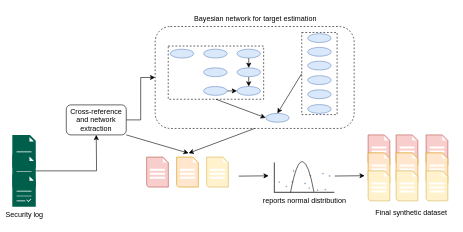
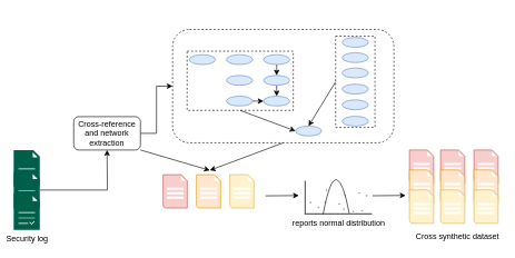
  <mxCell id="0" />
  <mxCell id="1" parent="0" />
  <mxCell id="2" value="" style="group" parent="1" vertex="1" connectable="0"><mxGeometry x="20" y="224" width="39.16" height="120" as="geometry" /></mxCell>
  <mxCell id="3" value="" style="pointerEvents=1;shadow=0;dashed=0;html=1;strokeColor=none;fillColor=#005F4B;labelPosition=center;verticalLabelPosition=bottom;verticalAlign=top;align=center;outlineConnect=0;shape=mxgraph.veeam2.report;" parent="2" vertex="1"><mxGeometry width="39.16" height="54.545" as="geometry" /></mxCell>
  <mxCell id="4" value="" style="pointerEvents=1;shadow=0;dashed=0;html=1;strokeColor=none;fillColor=#005F4B;labelPosition=center;verticalLabelPosition=bottom;verticalAlign=top;align=center;outlineConnect=0;shape=mxgraph.veeam2.report;" parent="2" vertex="1"><mxGeometry y="32.727" width="39.16" height="54.545" as="geometry" /></mxCell>
  <mxCell id="5" value="Security log" style="pointerEvents=1;shadow=0;dashed=0;html=1;strokeColor=none;fillColor=#005F4B;labelPosition=center;verticalLabelPosition=bottom;verticalAlign=top;align=center;outlineConnect=0;shape=mxgraph.veeam2.report;" parent="2" vertex="1"><mxGeometry y="65.455" width="39.16" height="54.545" as="geometry" /></mxCell>
  <mxCell id="6" style="edgeStyle=orthogonalEdgeStyle;rounded=0;orthogonalLoop=1;jettySize=auto;html=1;" parent="1" source="4" edge="1"><mxGeometry relative="1" as="geometry"><mxPoint x="160" y="224" as="targetPoint" /></mxGeometry></mxCell>
  <mxCell id="7" style="edgeStyle=orthogonalEdgeStyle;rounded=0;jumpSize=6;orthogonalLoop=1;jettySize=auto;html=1;entryX=0;entryY=0.5;entryDx=0;entryDy=0;startSize=6;endSize=6;fontSize=10;" edge="1" parent="1" source="9" target="18"><mxGeometry relative="1" as="geometry" /></mxCell>
  <mxCell id="8" style="rounded=0;jumpSize=6;orthogonalLoop=1;jettySize=auto;html=1;exitX=1;exitY=1;exitDx=0;exitDy=0;startSize=6;endSize=6;fontSize=10;entryX=0.5;entryY=0;entryDx=0;entryDy=0;" edge="1" parent="1" source="9"><mxGeometry relative="1" as="geometry"><mxPoint x="314" y="254.5" as="targetPoint" /></mxGeometry></mxCell>
  <mxCell id="9" value="Cross-reference and network extraction" style="rounded=1;whiteSpace=wrap;html=1;" parent="1" vertex="1"><mxGeometry x="110" y="174" width="100" height="50" as="geometry" /></mxCell>
  <mxCell id="10" style="edgeStyle=none;rounded=0;jumpSize=6;orthogonalLoop=1;jettySize=auto;html=1;exitX=0.5;exitY=1;exitDx=0;exitDy=0;startSize=6;endSize=6;fontSize=10;entryX=0.5;entryY=0;entryDx=0;entryDy=0;" edge="1" parent="1" source="18"><mxGeometry relative="1" as="geometry"><mxPoint x="314" y="254.5" as="targetPoint" /></mxGeometry></mxCell>
  <mxCell id="11" style="edgeStyle=none;rounded=0;jumpSize=6;orthogonalLoop=1;jettySize=auto;html=1;startSize=6;endArrow=classic;endFill=1;endSize=6;fontSize=10;" edge="1" parent="1"><mxGeometry relative="1" as="geometry"><mxPoint x="447.53" y="292.25" as="targetPoint" /><mxPoint x="397.53" y="292.75" as="sourcePoint" /></mxGeometry></mxCell>
  <mxCell id="12" style="edgeStyle=none;rounded=0;jumpSize=6;orthogonalLoop=1;jettySize=auto;html=1;startSize=6;endArrow=classic;endFill=1;endSize=6;fontSize=10;" edge="1" parent="1"><mxGeometry relative="1" as="geometry"><mxPoint x="607.58" y="292.08" as="targetPoint" /><mxPoint x="557.58" y="292.58" as="sourcePoint" /></mxGeometry></mxCell>
- <mxCell id="13" value="Final synthetic dataset" style="text;html=1;align=center;verticalAlign=middle;resizable=0;points=[];autosize=1;fontSize=12;" vertex="1" parent="1"><mxGeometry x="620" y="344" width="130" height="20" as="geometry" /></mxCell>
+ <mxCell id="13" value="Cross synthetic dataset" style="text;html=1;align=center;verticalAlign=middle;resizable=0;points=[];autosize=1;fontSize=12;" vertex="1" parent="1"><mxGeometry x="620" y="344" width="130" height="20" as="geometry" /></mxCell>
  <mxCell id="14" value="" style="shadow=0;dashed=0;html=1;strokeColor=#b85450;fillColor=#f8cecc;labelPosition=center;verticalLabelPosition=bottom;verticalAlign=top;align=center;outlineConnect=0;shape=mxgraph.veeam.2d.report;" vertex="1" parent="1"><mxGeometry x="613.31" y="224" width="36.22" height="50" as="geometry" /></mxCell>
  <mxCell id="15" value="" style="shadow=0;dashed=0;html=1;strokeColor=#d79b00;fillColor=#ffe6cc;labelPosition=center;verticalLabelPosition=bottom;verticalAlign=top;align=center;outlineConnect=0;shape=mxgraph.veeam.2d.report;" vertex="1" parent="1"><mxGeometry x="613.31" y="254" width="36.22" height="50" as="geometry" /></mxCell>
  <mxCell id="16" value="" style="group" vertex="1" connectable="0" parent="1"><mxGeometry x="258.22" y="20" width="331.78" height="193.27" as="geometry" /></mxCell>
- <mxCell id="17" value="Bayesian network for target estimation" style="text;html=1;align=center;verticalAlign=middle;resizable=0;points=[];autosize=1;fontSize=12;" vertex="1" parent="16"><mxGeometry x="56.78" width="220" height="20" as="geometry" /></mxCell>
  <mxCell id="18" value="" style="rounded=1;whiteSpace=wrap;html=1;dashed=1;fillColor=none;fontSize=10;" vertex="1" parent="16"><mxGeometry y="23.27" width="331.78" height="170" as="geometry" /></mxCell>
  <mxCell id="19" value="" style="rounded=0;whiteSpace=wrap;html=1;fillColor=none;dashed=1;" vertex="1" parent="16"><mxGeometry x="21.78" y="55.861" width="159.122" height="88.728" as="geometry" /></mxCell>
  <mxCell id="20" value="" style="ellipse;whiteSpace=wrap;html=1;fillColor=#dae8fc;strokeColor=#6c8ebf;" vertex="1" parent="16"><mxGeometry x="184.176" y="168.163" width="39.289" height="14.734" as="geometry" /></mxCell>
  <mxCell id="21" style="rounded=0;orthogonalLoop=1;jettySize=auto;html=1;exitX=0;exitY=0.5;exitDx=0;exitDy=0;entryX=0.5;entryY=0;entryDx=0;entryDy=0;" edge="1" parent="16" source="30" target="20"><mxGeometry x="19.816" y="33.27" as="geometry" /></mxCell>
  <mxCell id="22" style="rounded=0;orthogonalLoop=1;jettySize=auto;html=1;exitX=0.5;exitY=1;exitDx=0;exitDy=0;entryX=0;entryY=0.5;entryDx=0;entryDy=0;" edge="1" parent="16" source="19" target="20"><mxGeometry x="19.816" y="33.27" as="geometry" /></mxCell>
  <mxCell id="23" value="" style="ellipse;whiteSpace=wrap;html=1;fillColor=#dae8fc;strokeColor=#6c8ebf;" vertex="1" parent="16"><mxGeometry x="136.374" y="123.308" width="39.289" height="14.734" as="geometry" /></mxCell>
  <mxCell id="24" style="edgeStyle=orthogonalEdgeStyle;rounded=0;orthogonalLoop=1;jettySize=auto;html=1;exitX=1;exitY=0.5;exitDx=0;exitDy=0;entryX=0;entryY=0.5;entryDx=0;entryDy=0;" edge="1" parent="16" source="25" target="23"><mxGeometry x="76.785" y="87.948" as="geometry" /></mxCell>
  <mxCell id="25" value="" style="ellipse;whiteSpace=wrap;html=1;fillColor=#dae8fc;strokeColor=#6c8ebf;" vertex="1" parent="16"><mxGeometry x="80.714" y="123.308" width="39.289" height="14.734" as="geometry" /></mxCell>
  <mxCell id="26" style="edgeStyle=orthogonalEdgeStyle;rounded=0;orthogonalLoop=1;jettySize=auto;html=1;exitX=0.5;exitY=1;exitDx=0;exitDy=0;entryX=0.5;entryY=0;entryDx=0;entryDy=0;" edge="1" parent="16" source="27" target="23"><mxGeometry x="76.785" y="87.948" as="geometry" /></mxCell>
  <mxCell id="27" value="" style="ellipse;whiteSpace=wrap;html=1;fillColor=#dae8fc;strokeColor=#6c8ebf;" vertex="1" parent="16"><mxGeometry x="136.374" y="92.204" width="39.289" height="14.734" as="geometry" /></mxCell>
  <mxCell id="28" value="" style="ellipse;whiteSpace=wrap;html=1;fillColor=#dae8fc;strokeColor=#6c8ebf;" vertex="1" parent="16"><mxGeometry x="80.714" y="92.204" width="39.289" height="14.734" as="geometry" /></mxCell>
  <mxCell id="29" value="" style="ellipse;whiteSpace=wrap;html=1;fillColor=#dae8fc;strokeColor=#6c8ebf;" vertex="1" parent="16"><mxGeometry x="80.714" y="61.1" width="39.289" height="14.734" as="geometry" /></mxCell>
  <mxCell id="30" value="" style="rounded=0;whiteSpace=wrap;html=1;fillColor=none;dashed=1;" vertex="1" parent="16"><mxGeometry x="244.42" y="33.27" width="58.934" height="136.858" as="geometry" /></mxCell>
  <mxCell id="31" value="" style="ellipse;whiteSpace=wrap;html=1;fillColor=#dae8fc;strokeColor=#6c8ebf;" vertex="1" parent="16"><mxGeometry x="254.243" y="58.153" width="39.289" height="14.734" as="geometry" /></mxCell>
  <mxCell id="32" value="" style="ellipse;whiteSpace=wrap;html=1;fillColor=#dae8fc;strokeColor=#6c8ebf;" vertex="1" parent="16"><mxGeometry x="254.243" y="81.072" width="39.289" height="14.734" as="geometry" /></mxCell>
  <mxCell id="33" value="" style="ellipse;whiteSpace=wrap;html=1;fillColor=#dae8fc;strokeColor=#6c8ebf;" vertex="1" parent="16"><mxGeometry x="254.243" y="128.874" width="39.289" height="14.734" as="geometry" /></mxCell>
  <mxCell id="34" value="" style="ellipse;whiteSpace=wrap;html=1;fillColor=#dae8fc;strokeColor=#6c8ebf;" vertex="1" parent="16"><mxGeometry x="254.243" y="35.234" width="39.289" height="14.734" as="geometry" /></mxCell>
  <mxCell id="35" value="" style="ellipse;whiteSpace=wrap;html=1;fillColor=#dae8fc;strokeColor=#6c8ebf;" vertex="1" parent="16"><mxGeometry x="254.243" y="153.43" width="39.289" height="14.734" as="geometry" /></mxCell>
  <mxCell id="36" value="" style="ellipse;whiteSpace=wrap;html=1;fillColor=#dae8fc;strokeColor=#6c8ebf;" vertex="1" parent="16"><mxGeometry x="254.243" y="105.3" width="39.289" height="14.734" as="geometry" /></mxCell>
  <mxCell id="37" style="edgeStyle=orthogonalEdgeStyle;rounded=0;orthogonalLoop=1;jettySize=auto;html=1;exitX=0.5;exitY=1;exitDx=0;exitDy=0;entryX=0.5;entryY=0;entryDx=0;entryDy=0;" edge="1" parent="16" source="38" target="27"><mxGeometry x="19.816" y="33.27" as="geometry" /></mxCell>
  <mxCell id="38" value="" style="ellipse;whiteSpace=wrap;html=1;fillColor=#dae8fc;strokeColor=#6c8ebf;" vertex="1" parent="16"><mxGeometry x="136.374" y="61.1" width="39.289" height="14.734" as="geometry" /></mxCell>
  <mxCell id="39" value="" style="ellipse;whiteSpace=wrap;html=1;fillColor=#dae8fc;strokeColor=#6c8ebf;" vertex="1" parent="16"><mxGeometry x="25.054" y="61.1" width="39.289" height="14.734" as="geometry" /></mxCell>
  <mxCell id="40" value="" style="group" vertex="1" connectable="0" parent="1"><mxGeometry x="457" y="267" width="100" height="53" as="geometry" /></mxCell>
  <mxCell id="41" value="&lt;font style=&quot;font-size: 12px&quot;&gt;reports normal distribution&lt;/font&gt;" style="verticalLabelPosition=bottom;shadow=0;dashed=0;align=center;html=1;verticalAlign=top;strokeWidth=1;shape=mxgraph.mockup.graphics.plotChart;strokeColor=none;strokeColor2=#aaaaaa;strokeColor3=#666666;fillColor2=#99aaff,#0022ff,#008cff;fillColor=none;fontSize=10;" vertex="1" parent="40"><mxGeometry y="3" width="100" height="50" as="geometry" /></mxCell>
  <mxCell id="42" value="" style="curved=1;endArrow=none;html=1;fontSize=10;entryX=0.565;entryY=0.909;entryDx=0;entryDy=0;entryPerimeter=0;endFill=0;" edge="1" parent="40"><mxGeometry width="50" height="50" relative="1" as="geometry"><mxPoint x="26.91" y="53" as="sourcePoint" /><mxPoint x="65.97" y="51.95" as="targetPoint" /><Array as="points"><mxPoint x="26.91" y="53" /><mxPoint x="36.91" /><mxPoint x="56.91" y="3" /></Array></mxGeometry></mxCell>
  <mxCell id="43" value="" style="shadow=0;dashed=0;html=1;strokeColor=#b85450;fillColor=#f8cecc;labelPosition=center;verticalLabelPosition=bottom;verticalAlign=top;align=center;outlineConnect=0;shape=mxgraph.veeam.2d.report;" vertex="1" parent="1"><mxGeometry x="244" y="261" width="36.22" height="50" as="geometry" /></mxCell>
  <mxCell id="44" value="" style="shadow=0;dashed=0;html=1;strokeColor=#d6b656;fillColor=#fff2cc;labelPosition=center;verticalLabelPosition=bottom;verticalAlign=top;align=center;outlineConnect=0;shape=mxgraph.veeam.2d.report;" vertex="1" parent="1"><mxGeometry x="344" y="261" width="36.22" height="50" as="geometry" /></mxCell>
  <mxCell id="45" value="" style="shadow=0;dashed=0;html=1;strokeColor=#d79b00;fillColor=#ffe6cc;labelPosition=center;verticalLabelPosition=bottom;verticalAlign=top;align=center;outlineConnect=0;shape=mxgraph.veeam.2d.report;" vertex="1" parent="1"><mxGeometry x="294" y="261" width="36.22" height="50" as="geometry" /></mxCell>
  <mxCell id="46" value="" style="shadow=0;dashed=0;html=1;labelPosition=center;verticalLabelPosition=bottom;verticalAlign=top;align=center;outlineConnect=0;shape=mxgraph.veeam.2d.report;fillColor=#fff2cc;strokeColor=#d6b656;" vertex="1" parent="1"><mxGeometry x="613.31" y="284" width="36.22" height="50" as="geometry" /></mxCell>
  <mxCell id="47" value="" style="shadow=0;dashed=0;html=1;strokeColor=#b85450;fillColor=#f8cecc;labelPosition=center;verticalLabelPosition=bottom;verticalAlign=top;align=center;outlineConnect=0;shape=mxgraph.veeam.2d.report;" vertex="1" parent="1"><mxGeometry x="660" y="224" width="36.22" height="50" as="geometry" /></mxCell>
  <mxCell id="48" value="" style="shadow=0;dashed=0;html=1;strokeColor=#d79b00;fillColor=#ffe6cc;labelPosition=center;verticalLabelPosition=bottom;verticalAlign=top;align=center;outlineConnect=0;shape=mxgraph.veeam.2d.report;" vertex="1" parent="1"><mxGeometry x="660" y="254" width="36.22" height="50" as="geometry" /></mxCell>
  <mxCell id="49" value="" style="shadow=0;dashed=0;html=1;labelPosition=center;verticalLabelPosition=bottom;verticalAlign=top;align=center;outlineConnect=0;shape=mxgraph.veeam.2d.report;fillColor=#fff2cc;strokeColor=#d6b656;" vertex="1" parent="1"><mxGeometry x="660" y="284" width="36.22" height="50" as="geometry" /></mxCell>
  <mxCell id="50" value="" style="shadow=0;dashed=0;html=1;strokeColor=#b85450;fillColor=#f8cecc;labelPosition=center;verticalLabelPosition=bottom;verticalAlign=top;align=center;outlineConnect=0;shape=mxgraph.veeam.2d.report;" vertex="1" parent="1"><mxGeometry x="710" y="224" width="36.22" height="50" as="geometry" /></mxCell>
  <mxCell id="51" value="" style="shadow=0;dashed=0;html=1;strokeColor=#d79b00;fillColor=#ffe6cc;labelPosition=center;verticalLabelPosition=bottom;verticalAlign=top;align=center;outlineConnect=0;shape=mxgraph.veeam.2d.report;" vertex="1" parent="1"><mxGeometry x="710" y="254" width="36.22" height="50" as="geometry" /></mxCell>
  <mxCell id="52" value="" style="shadow=0;dashed=0;html=1;labelPosition=center;verticalLabelPosition=bottom;verticalAlign=top;align=center;outlineConnect=0;shape=mxgraph.veeam.2d.report;fillColor=#fff2cc;strokeColor=#d6b656;" vertex="1" parent="1"><mxGeometry x="710" y="284" width="36.22" height="50" as="geometry" /></mxCell>
